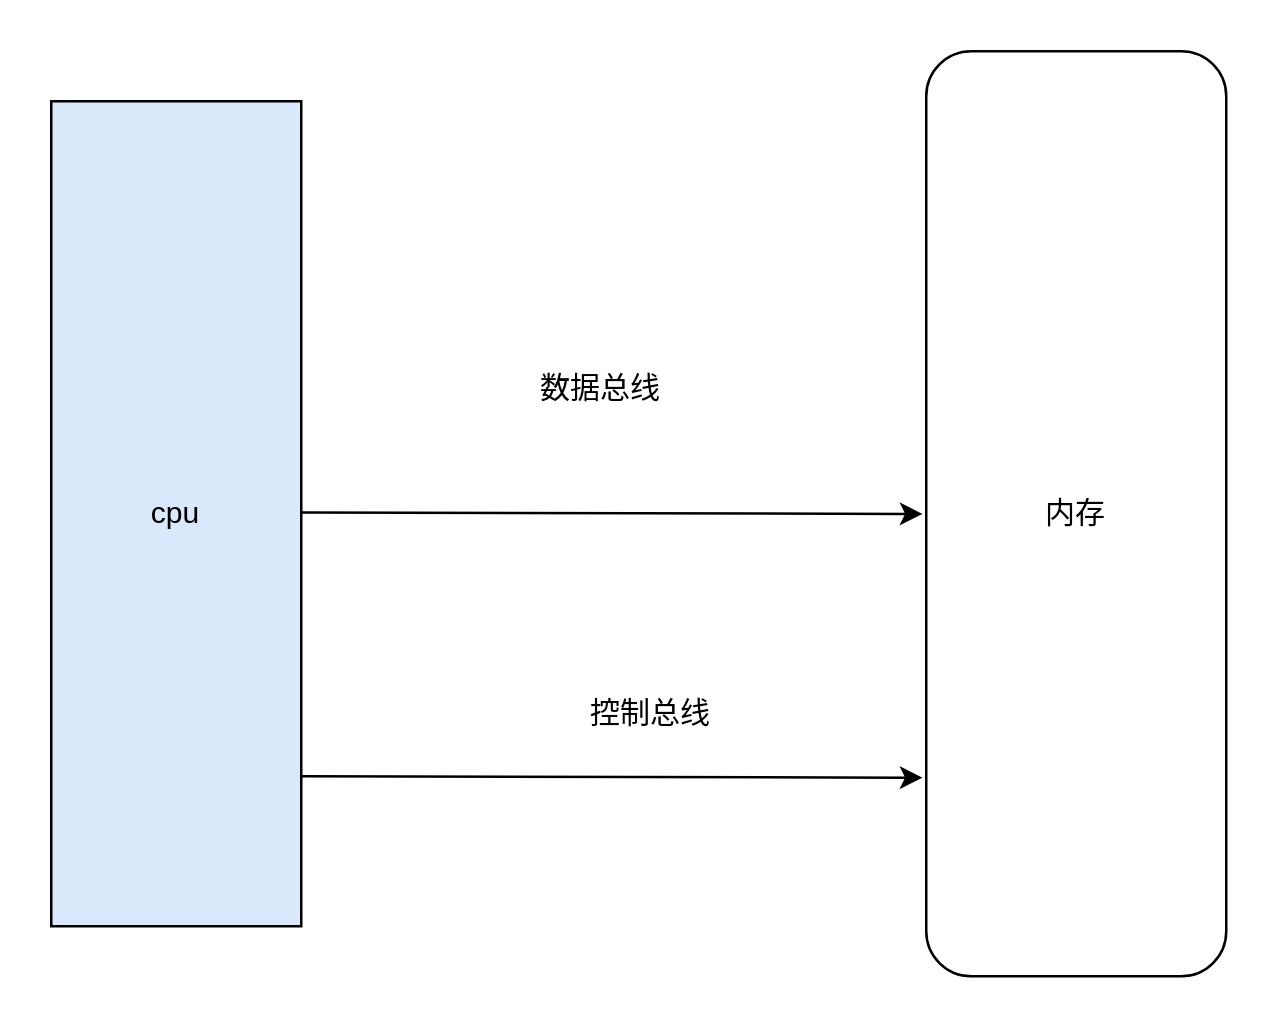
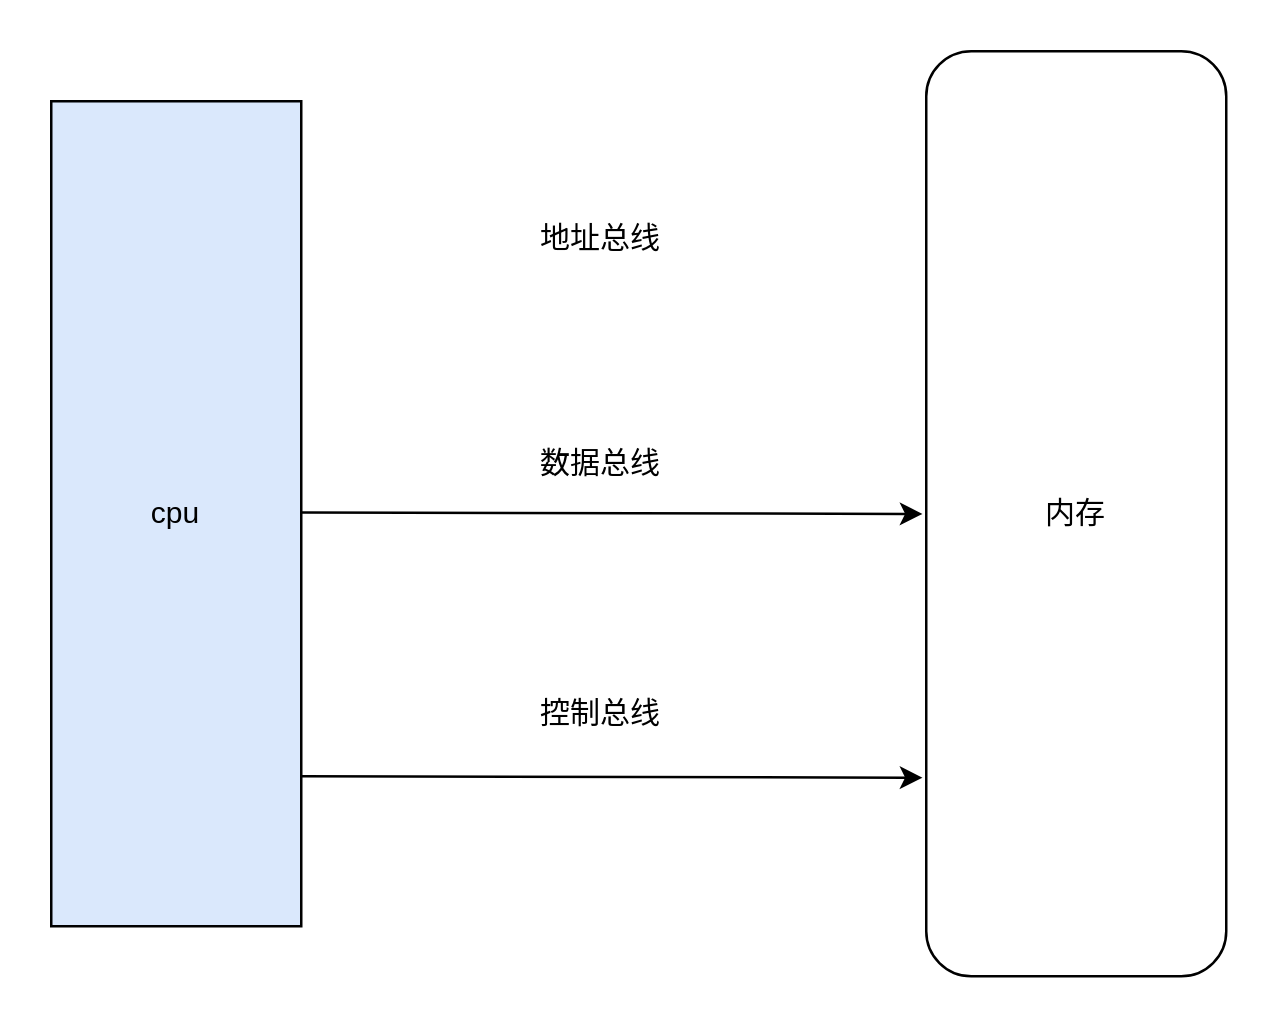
  <mxCell id="0" />
  <mxCell id="1" parent="0" />
  <mxCell id="2" value="cpu" style="rounded=0;whiteSpace=wrap;html=1;fillColor=#dae8fc;" parent="1" vertex="1"><mxGeometry x="20" y="40" width="100" height="330" as="geometry" /></mxCell>
  <mxCell id="3" value="内存&lt;br&gt;" style="rounded=1;whiteSpace=wrap;html=1;" parent="1" vertex="1"><mxGeometry x="370" y="20" width="120" height="370" as="geometry" /></mxCell>
  <mxCell id="4" value="" style="endArrow=classic;html=1;rounded=0;exitX=1.015;exitY=0.218;exitDx=0;exitDy=0;entryX=0;entryY=0.25;entryDx=0;entryDy=0;exitPerimeter=0;" parent="1" edge="1"><mxGeometry width="50" height="50" relative="1" as="geometry"><mxPoint x="120" y="204.5" as="sourcePoint" /><mxPoint x="368.5" y="205.06" as="targetPoint" /></mxGeometry></mxCell>
  <mxCell id="5" value="" style="endArrow=classic;html=1;rounded=0;exitX=1.015;exitY=0.218;exitDx=0;exitDy=0;entryX=0;entryY=0.25;entryDx=0;entryDy=0;exitPerimeter=0;" parent="1" edge="1"><mxGeometry width="50" height="50" relative="1" as="geometry"><mxPoint x="120" y="310" as="sourcePoint" /><mxPoint x="368.5" y="310.56" as="targetPoint" /></mxGeometry></mxCell>
- <mxCell id="7" value="数据总线" style="text;html=1;strokeColor=none;fillColor=none;align=center;verticalAlign=middle;whiteSpace=wrap;rounded=0;" parent="1" vertex="1"><mxGeometry x="210" y="140" width="60" height="30" as="geometry" /></mxCell>
- <mxCell id="8" value="控制总线" style="text;html=1;strokeColor=none;fillColor=none;align=center;verticalAlign=middle;whiteSpace=wrap;rounded=0;" parent="1" vertex="1"><mxGeometry x="230" y="270" width="60" height="30" as="geometry" /></mxCell>
+ <mxCell id="6" value="地址总线" style="text;html=1;strokeColor=none;fillColor=none;align=center;verticalAlign=middle;whiteSpace=wrap;rounded=0;" parent="1" vertex="1"><mxGeometry x="210" y="80" width="60" height="30" as="geometry" /></mxCell>
+ <mxCell id="7" value="数据总线" style="text;html=1;strokeColor=none;fillColor=none;align=center;verticalAlign=middle;whiteSpace=wrap;rounded=0;" parent="1" vertex="1"><mxGeometry x="210" y="170" width="60" height="30" as="geometry" /></mxCell>
+ <mxCell id="8" value="控制总线" style="text;html=1;strokeColor=none;fillColor=none;align=center;verticalAlign=middle;whiteSpace=wrap;rounded=0;" parent="1" vertex="1"><mxGeometry x="210" y="270" width="60" height="30" as="geometry" /></mxCell>
